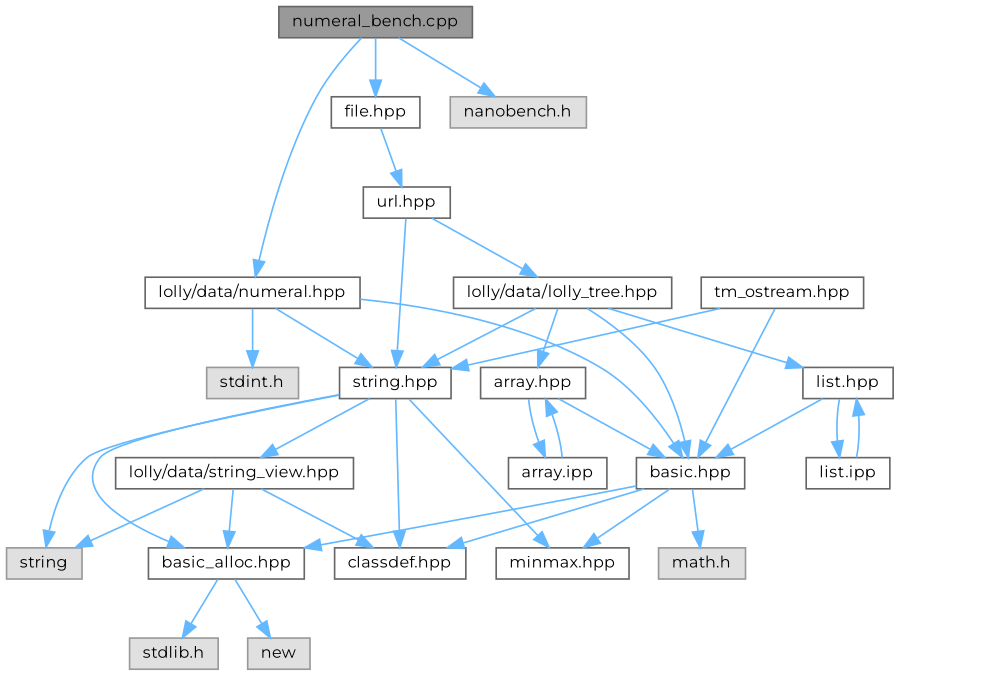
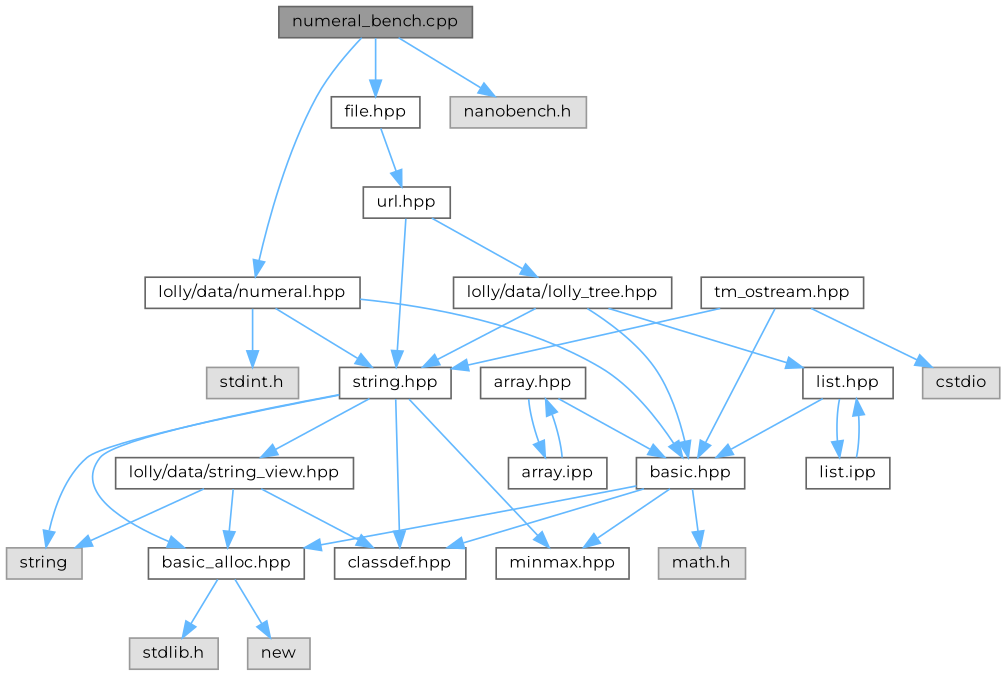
  digraph {
    fontname=Montserrat
    node [color=grey40 fillcolor=white fontname=Montserrat fontsize=10 shape=box style=filled]
    edge [color=steelblue1 fontname=Montserrat fontsize=10 labelfontname=Helvetica labelfontsize=10 style=solid]
    n1 [color=gray40 fillcolor=grey60 fontcolor=black height=0.2 label="numeral_bench.cpp" width=0.4]
    n2 [height=0.2 label="file.hpp" width=0.4]
    n3 [height=0.2 label="lolly/data/numeral.hpp" width=0.4]
    n4 [color=grey60 fillcolor="#E0E0E0" height=0.2 label="nanobench.h" width=0.4]
    n5 [height=0.2 label="url.hpp" width=0.4]
    n6 [height=0.2 label="string.hpp" width=0.4]
    n7 [height=0.2 label="basic.hpp" width=0.4]
    n8 [color=grey60 fillcolor="#E0E0E0" height=0.2 label="stdint.h" width=0.4]
    n9 [height=0.2 label="lolly/data/lolly_tree.hpp" width=0.4]
    n10 [height=0.2 label="array.hpp" width=0.4]
    n11 [height=0.2 label="list.hpp" width=0.4]
    n12 [height=0.2 label="classdef.hpp" width=0.4]
    n13 [height=0.2 label="basic_alloc.hpp" width=0.4]
    n14 [height=0.2 label="minmax.hpp" width=0.4]
    n15 [height=0.2 label="lolly/data/string_view.hpp" width=0.4]
    n16 [color=grey60 fillcolor="#E0E0E0" height=0.2 label=string width=0.4]
    n17 [height=0.2 label="array.ipp" width=0.4]
    n18 [color=grey60 fillcolor="#E0E0E0" height=0.2 label="math.h" width=0.4]
    n19 [height=0.2 label="list.ipp" width=0.4]
    n20 [color=grey60 fillcolor="#E0E0E0" height=0.2 label="stdlib.h" width=0.4]
    n21 [color=grey60 fillcolor="#E0E0E0" height=0.2 label=new width=0.4]
    n22 [height=0.2 label="tm_ostream.hpp" width=0.4]
+   n23 [color=grey60 fillcolor="#E0E0E0" height=0.2 label=cstdio width=0.4]
    n1 -> n2
    n1 -> n3
    n1 -> n4
    n2 -> n5
    n3 -> n6
    n3 -> n7
    n3 -> n8
    n5 -> n6
    n5 -> n9
    n6 -> n12
    n6 -> n13
    n6 -> n14
    n6 -> n15
    n6 -> n16
    n7 -> n12
    n7 -> n13
    n7 -> n14
    n7 -> n18
    n9 -> n6
    n9 -> n7
-   n9 -> n10
    n9 -> n11
    n10 -> n7
    n10 -> n17
    n11 -> n7
    n11 -> n19
    n13 -> n20
    n13 -> n21
    n15 -> n12
    n15 -> n13
    n15 -> n16
    n17 -> n10
    n19 -> n11
    n22 -> n6
    n22 -> n7
+   n22 -> n23
  }
